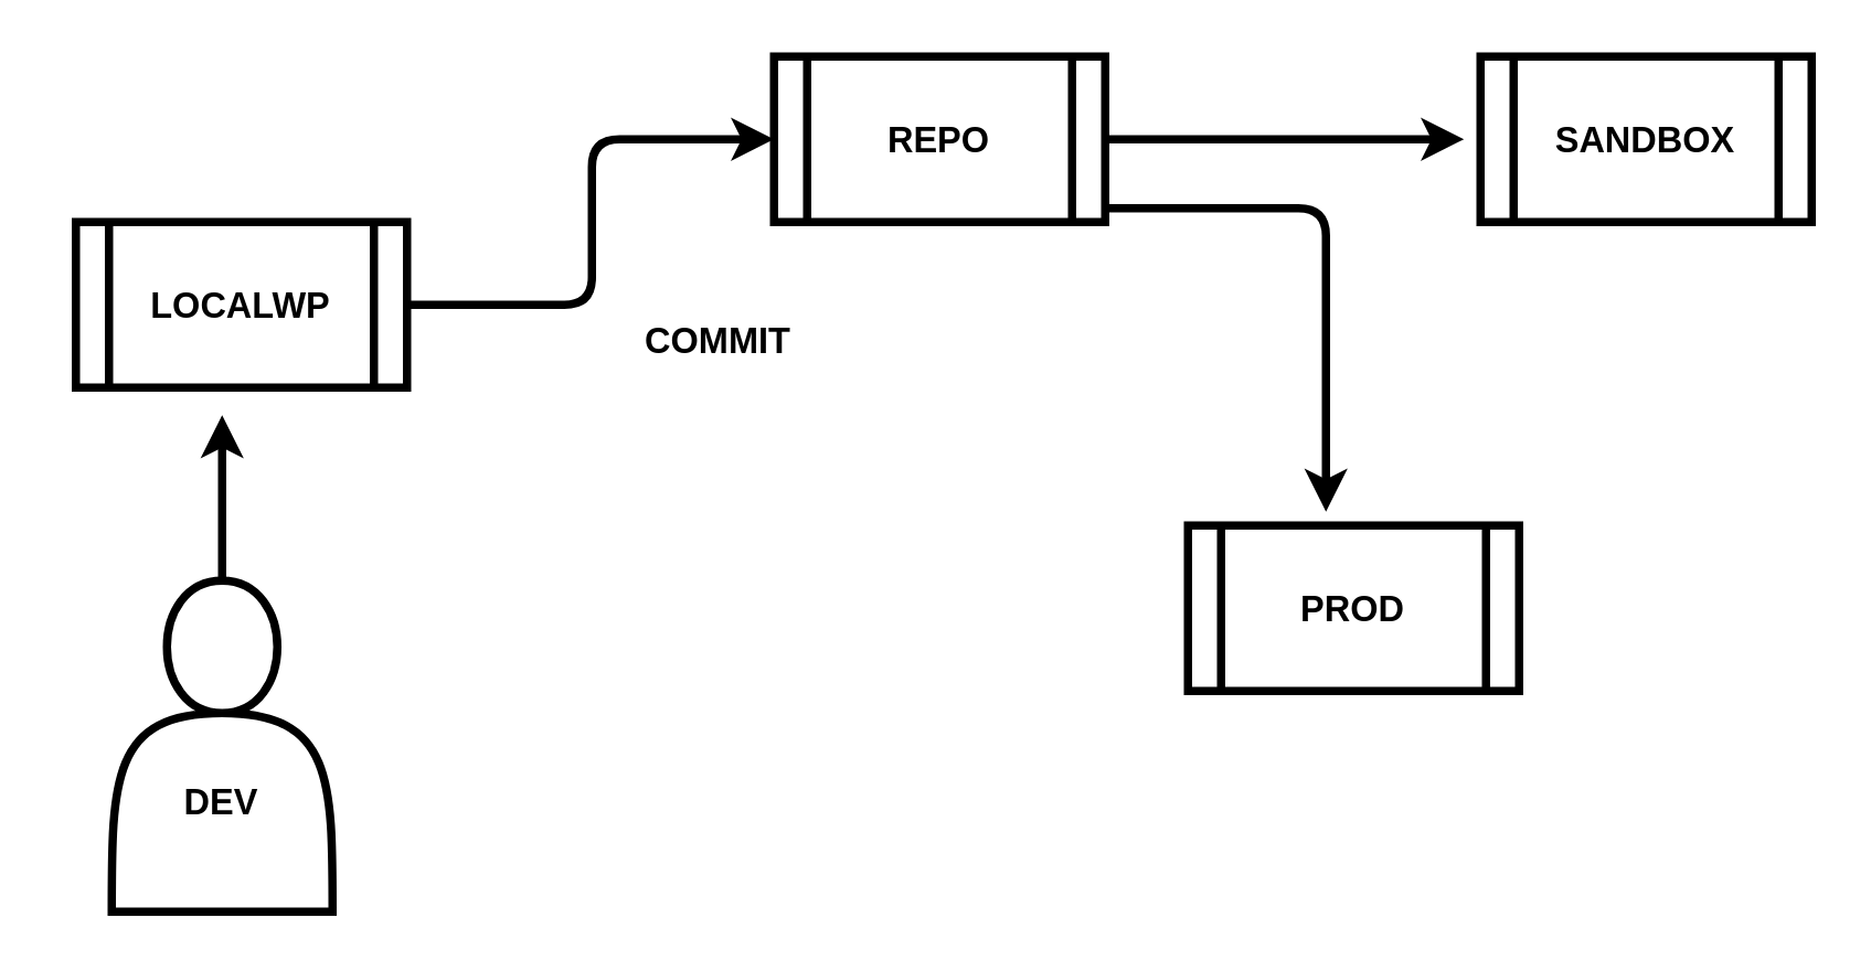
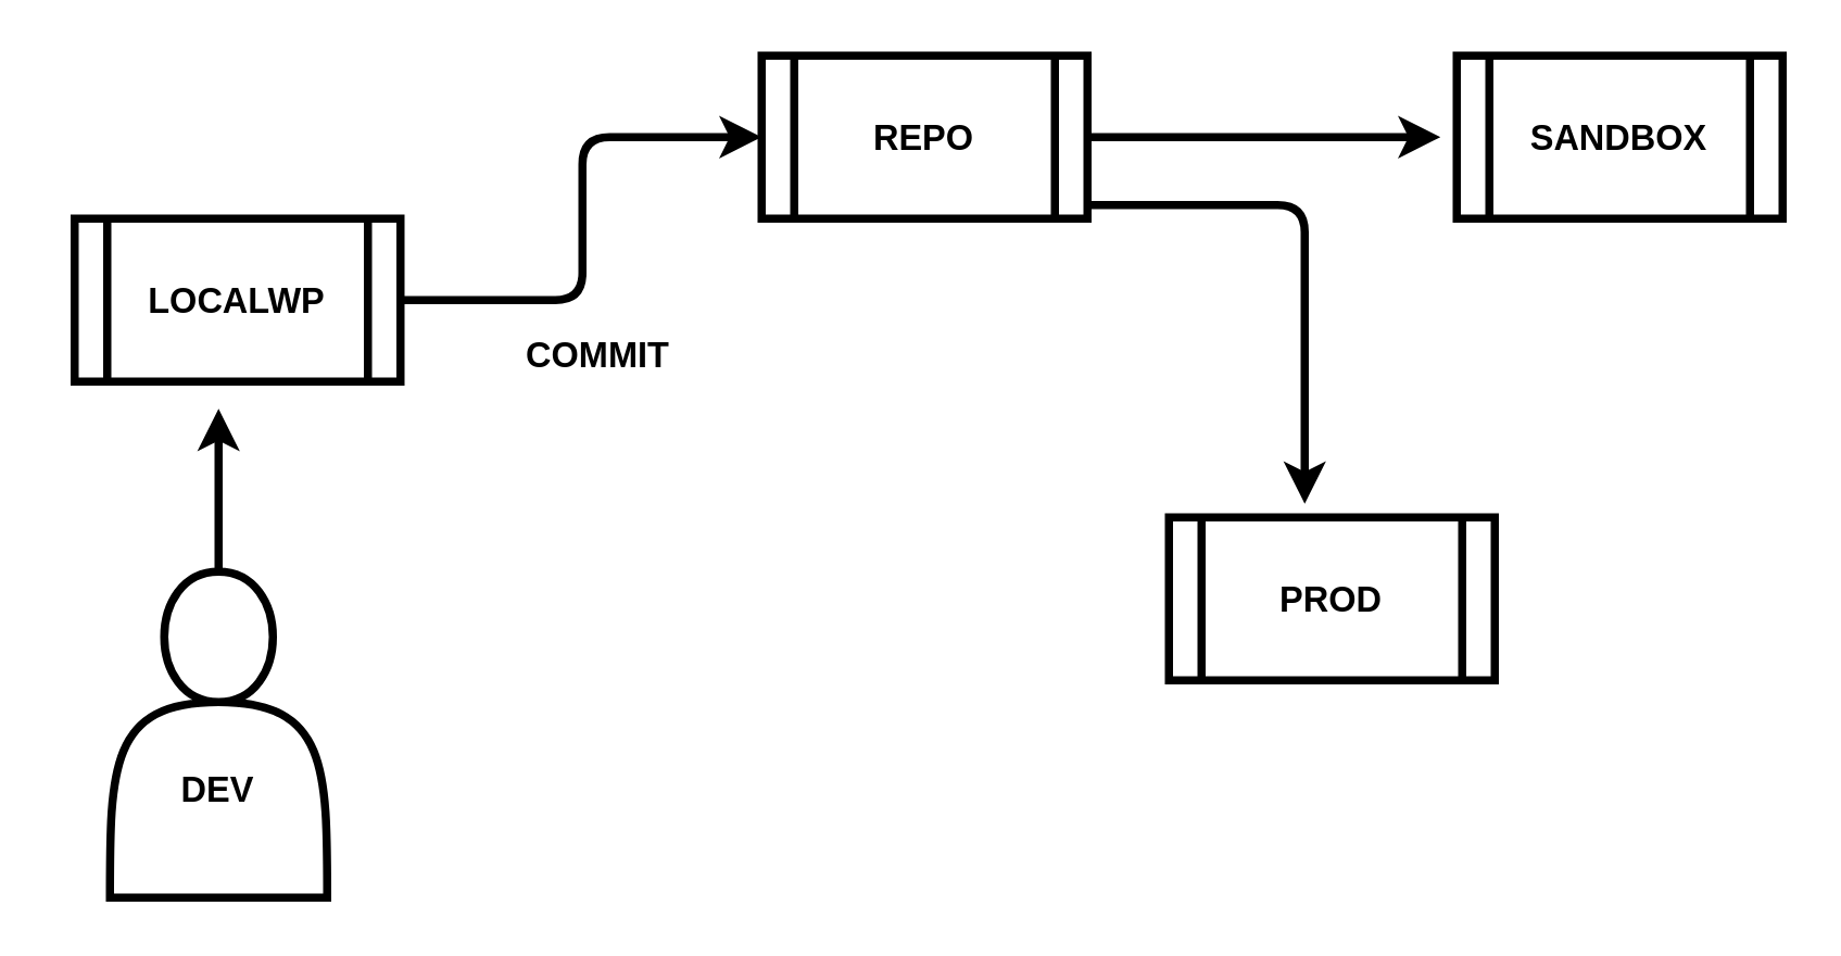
  <mxCell id="0" />
  <mxCell id="1" parent="0" />
  <mxCell id="2" style="edgeStyle=orthogonalEdgeStyle;rounded=0;orthogonalLoop=1;jettySize=auto;html=1;strokeWidth=3;" edge="1" parent="1" source="3"><mxGeometry relative="1" as="geometry"><mxPoint x="80" y="150" as="targetPoint" /></mxGeometry></mxCell>
  <mxCell id="3" value="" style="shape=actor;whiteSpace=wrap;html=1;strokeWidth=3;" vertex="1" parent="1"><mxGeometry x="40" y="210" width="80" height="120" as="geometry" /></mxCell>
  <mxCell id="4" value="" style="shape=process;whiteSpace=wrap;html=1;backgroundOutline=1;strokeWidth=3;" vertex="1" parent="1"><mxGeometry x="27" y="80" width="120" height="60" as="geometry" /></mxCell>
  <mxCell id="5" value="&lt;b&gt;&lt;font style=&quot;font-size: 13px&quot;&gt;DEV&lt;/font&gt;&lt;/b&gt;" style="rounded=1;whiteSpace=wrap;html=1;strokeWidth=3;opacity=0;" vertex="1" parent="1"><mxGeometry x="20" y="260" width="120" height="60" as="geometry" /></mxCell>
  <mxCell id="6" value="&lt;b&gt;&lt;font style=&quot;font-size: 13px&quot;&gt;LOCALWP&lt;/font&gt;&lt;/b&gt;" style="rounded=1;whiteSpace=wrap;html=1;strokeWidth=3;opacity=0;" vertex="1" parent="1"><mxGeometry x="27" y="80" width="120" height="60" as="geometry" /></mxCell>
  <mxCell id="7" value="&lt;b&gt;&lt;font style=&quot;font-size: 13px&quot;&gt;REPO&lt;/font&gt;&lt;/b&gt;" style="rounded=1;whiteSpace=wrap;html=1;strokeWidth=3;opacity=0;" vertex="1" parent="1"><mxGeometry x="280" y="20" width="120" height="60" as="geometry" /></mxCell>
  <mxCell id="8" style="edgeStyle=orthogonalEdgeStyle;rounded=0;orthogonalLoop=1;jettySize=auto;html=1;strokeWidth=3;" edge="1" parent="1" source="9"><mxGeometry relative="1" as="geometry"><mxPoint x="530" y="50" as="targetPoint" /></mxGeometry></mxCell>
  <mxCell id="9" value="" style="shape=process;whiteSpace=wrap;html=1;backgroundOutline=1;strokeWidth=3;fillColor=none;" vertex="1" parent="1"><mxGeometry x="280" y="20" width="120" height="60" as="geometry" /></mxCell>
  <mxCell id="10" value="" style="edgeStyle=elbowEdgeStyle;elbow=horizontal;endArrow=classic;html=1;strokeWidth=3;exitX=1;exitY=0.5;exitDx=0;exitDy=0;" edge="1" parent="1" source="6"><mxGeometry width="50" height="50" relative="1" as="geometry"><mxPoint x="160" y="100" as="sourcePoint" /><mxPoint x="280" y="50" as="targetPoint" /></mxGeometry></mxCell>
  <mxCell id="11" value="" style="shape=process;whiteSpace=wrap;html=1;backgroundOutline=1;strokeWidth=3;fillColor=none;" vertex="1" parent="1"><mxGeometry x="536" y="20" width="120" height="60" as="geometry" /></mxCell>
- <mxCell id="12" value="&lt;b&gt;&lt;font style=&quot;font-size: 13px&quot;&gt;COMMIT&lt;/font&gt;&lt;/b&gt;" style="rounded=1;whiteSpace=wrap;html=1;strokeWidth=3;opacity=0;" vertex="1" parent="1"><mxGeometry x="160" y="100" width="200" height="45" as="geometry" /></mxCell>
+ <mxCell id="12" value="&lt;b&gt;&lt;font style=&quot;font-size: 13px&quot;&gt;COMMIT&lt;/font&gt;&lt;/b&gt;" style="rounded=1;whiteSpace=wrap;html=1;strokeWidth=3;opacity=0;" vertex="1" parent="1"><mxGeometry x="160" y="100" width="120" height="60" as="geometry" /></mxCell>
  <mxCell id="13" value="" style="shape=process;whiteSpace=wrap;html=1;backgroundOutline=1;strokeWidth=3;fillColor=none;" vertex="1" parent="1"><mxGeometry x="430" y="190" width="120" height="60" as="geometry" /></mxCell>
  <mxCell id="14" value="&lt;b&gt;&lt;font style=&quot;font-size: 13px&quot;&gt;PROD&lt;/font&gt;&lt;/b&gt;" style="rounded=1;whiteSpace=wrap;html=1;strokeWidth=3;opacity=0;" vertex="1" parent="1"><mxGeometry x="430" y="190" width="120" height="60" as="geometry" /></mxCell>
  <mxCell id="15" value="&lt;b&gt;&lt;font style=&quot;font-size: 13px&quot;&gt;SANDBOX&lt;/font&gt;&lt;/b&gt;" style="rounded=1;whiteSpace=wrap;html=1;strokeWidth=3;opacity=0;" vertex="1" parent="1"><mxGeometry x="536" y="20" width="120" height="60" as="geometry" /></mxCell>
  <mxCell id="16" value="" style="edgeStyle=segmentEdgeStyle;endArrow=classic;html=1;strokeWidth=3;" edge="1" parent="1"><mxGeometry width="50" height="50" relative="1" as="geometry"><mxPoint x="400" y="75" as="sourcePoint" /><mxPoint x="480" y="185" as="targetPoint" /></mxGeometry></mxCell>
